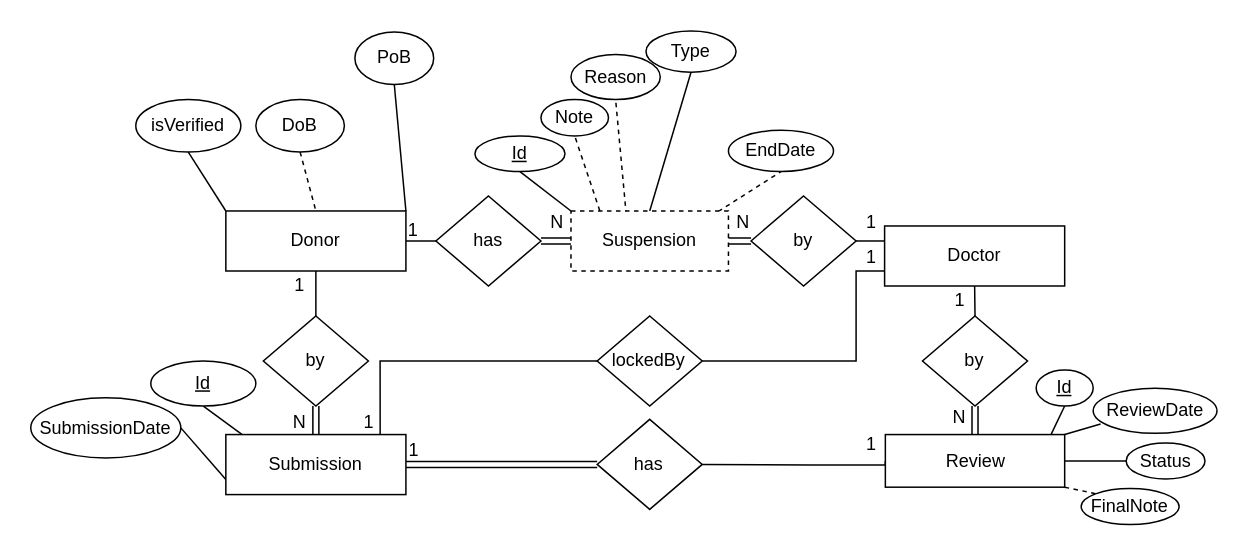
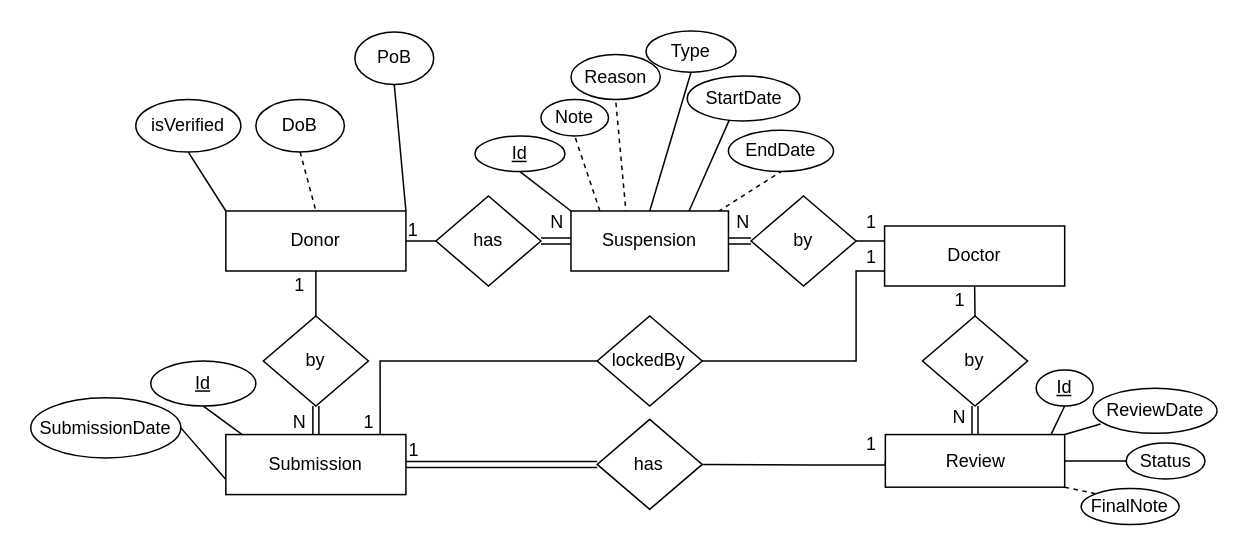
  <mxCell id="0" />
  <mxCell id="1" parent="0" />
  <mxCell id="2" style="rounded=0;orthogonalLoop=1;jettySize=auto;html=1;exitX=0.5;exitY=0;exitDx=0;exitDy=0;entryX=0.5;entryY=1;entryDx=0;entryDy=0;endArrow=none;endFill=0;shape=link;" parent="1" source="17" target="19" edge="1"><mxGeometry relative="1" as="geometry"><mxPoint x="-141.94" y="500.75" as="sourcePoint" /><mxPoint x="-141.94" y="290.75" as="targetPoint" /></mxGeometry></mxCell>
  <mxCell id="3" style="rounded=0;orthogonalLoop=1;jettySize=auto;html=1;exitX=0.925;exitY=-0.008;exitDx=0;exitDy=0;entryX=0.5;entryY=1;entryDx=0;entryDy=0;endArrow=none;endFill=0;exitPerimeter=0;" parent="1" source="17" target="15" edge="1"><mxGeometry relative="1" as="geometry"><mxPoint x="37" y="228.91" as="sourcePoint" /><mxPoint x="-23" y="178.91" as="targetPoint" /></mxGeometry></mxCell>
  <mxCell id="4" style="rounded=0;orthogonalLoop=1;jettySize=auto;html=1;exitX=1;exitY=0.5;exitDx=0;exitDy=0;entryX=0;entryY=0.5;entryDx=0;entryDy=0;endArrow=none;endFill=0;" parent="1" source="17" target="12" edge="1"><mxGeometry relative="1" as="geometry"><mxPoint x="37" y="258.91" as="sourcePoint" /></mxGeometry></mxCell>
  <mxCell id="5" style="rounded=0;orthogonalLoop=1;jettySize=auto;html=1;exitX=1;exitY=1;exitDx=0;exitDy=0;entryX=0;entryY=0;entryDx=0;entryDy=0;endArrow=none;endFill=0;dashed=1;" parent="1" source="17" target="13" edge="1"><mxGeometry relative="1" as="geometry"><mxPoint x="37" y="248.91" as="sourcePoint" /></mxGeometry></mxCell>
  <mxCell id="6" style="rounded=0;orthogonalLoop=1;jettySize=auto;html=1;exitX=1;exitY=0;exitDx=0;exitDy=0;entryX=0.06;entryY=0.794;entryDx=0;entryDy=0;endArrow=none;endFill=0;entryPerimeter=0;" parent="1" source="17" target="14" edge="1"><mxGeometry relative="1" as="geometry"><mxPoint x="37" y="238.91" as="sourcePoint" /></mxGeometry></mxCell>
  <mxCell id="7" style="edgeStyle=orthogonalEdgeStyle;rounded=0;orthogonalLoop=1;jettySize=auto;html=1;exitX=0.857;exitY=0.024;exitDx=0;exitDy=0;entryX=0;entryY=0.5;entryDx=0;entryDy=0;endArrow=none;endFill=0;exitPerimeter=0;" parent="1" source="56" target="52" edge="1"><mxGeometry relative="1" as="geometry"><mxPoint x="175" y="594" as="sourcePoint" /><Array as="points"><mxPoint x="253" y="240" /></Array></mxGeometry></mxCell>
  <mxCell id="8" style="edgeStyle=orthogonalEdgeStyle;rounded=0;orthogonalLoop=1;jettySize=auto;html=1;exitX=0.5;exitY=1;exitDx=0;exitDy=0;entryX=0.5;entryY=0;entryDx=0;entryDy=0;endArrow=none;endFill=0;shape=link;" parent="1" source="10" target="56" edge="1"><mxGeometry relative="1" as="geometry"><mxPoint x="335.06" y="430" as="sourcePoint" /><mxPoint x="145" y="594" as="targetPoint" /></mxGeometry></mxCell>
  <mxCell id="9" value="" style="edgeStyle=orthogonalEdgeStyle;rounded=0;orthogonalLoop=1;jettySize=auto;html=1;endArrow=none;endFill=0;" parent="1" source="10" target="24" edge="1"><mxGeometry relative="1" as="geometry" /></mxCell>
  <mxCell id="10" value="by" style="rhombus;whiteSpace=wrap;html=1;" parent="1" vertex="1"><mxGeometry x="175" y="210" width="70" height="60" as="geometry" /></mxCell>
  <mxCell id="11" value="N" style="text;html=1;align=center;verticalAlign=middle;whiteSpace=wrap;rounded=0;" parent="1" vertex="1"><mxGeometry x="634" y="273.07" width="10" height="10.17" as="geometry" /></mxCell>
  <mxCell id="12" value="Status" style="ellipse;whiteSpace=wrap;html=1;" parent="1" vertex="1"><mxGeometry x="750" y="294.54" width="52.5" height="24" as="geometry" /></mxCell>
  <mxCell id="13" value="FinalNote" style="ellipse;whiteSpace=wrap;html=1;" parent="1" vertex="1"><mxGeometry x="720" y="325" width="65.25" height="24" as="geometry" /></mxCell>
  <mxCell id="14" value="ReviewDate" style="ellipse;whiteSpace=wrap;html=1;" parent="1" vertex="1"><mxGeometry x="728" y="258.18" width="82.5" height="30" as="geometry" /></mxCell>
  <mxCell id="15" value="Id" style="ellipse;whiteSpace=wrap;html=1;align=center;fontStyle=4" parent="1" vertex="1"><mxGeometry x="690" y="246" width="38" height="24" as="geometry" /></mxCell>
  <mxCell id="16" style="edgeStyle=orthogonalEdgeStyle;rounded=0;orthogonalLoop=1;jettySize=auto;html=1;exitX=0;exitY=0.5;exitDx=0;exitDy=0;entryX=1;entryY=0.5;entryDx=0;entryDy=0;endArrow=none;endFill=0;" parent="1" source="17" target="26" edge="1"><mxGeometry relative="1" as="geometry"><Array as="points"><mxPoint x="540" y="309.34" /><mxPoint x="540" y="309.34" /></Array></mxGeometry></mxCell>
  <mxCell id="17" value="Review" style="rounded=0;whiteSpace=wrap;html=1;" parent="1" vertex="1"><mxGeometry x="589.5" y="289" width="119.5" height="35.07" as="geometry" /></mxCell>
  <mxCell id="18" style="edgeStyle=orthogonalEdgeStyle;rounded=0;orthogonalLoop=1;jettySize=auto;html=1;exitX=0.5;exitY=0;exitDx=0;exitDy=0;entryX=0.5;entryY=1;entryDx=0;entryDy=0;endArrow=none;endFill=0;" parent="1" source="19" target="21" edge="1"><mxGeometry relative="1" as="geometry" /></mxCell>
  <mxCell id="19" value="by" style="rhombus;whiteSpace=wrap;html=1;" parent="1" vertex="1"><mxGeometry x="614.25" y="210" width="70" height="60" as="geometry" /></mxCell>
  <mxCell id="20" value="isVerified" style="ellipse;whiteSpace=wrap;html=1;" parent="1" vertex="1"><mxGeometry x="90" y="65.75" width="70" height="35" as="geometry" /></mxCell>
  <mxCell id="21" value="Doctor" style="rounded=0;whiteSpace=wrap;html=1;" parent="1" vertex="1"><mxGeometry x="589" y="150" width="120" height="40" as="geometry" /></mxCell>
  <mxCell id="22" style="rounded=0;orthogonalLoop=1;jettySize=auto;html=1;exitX=0;exitY=0;exitDx=0;exitDy=0;entryX=0.5;entryY=1;entryDx=0;entryDy=0;endArrow=none;endFill=0;" parent="1" source="24" target="20" edge="1"><mxGeometry relative="1" as="geometry" /></mxCell>
  <mxCell id="23" style="edgeStyle=orthogonalEdgeStyle;rounded=0;orthogonalLoop=1;jettySize=auto;html=1;exitX=1;exitY=0.5;exitDx=0;exitDy=0;entryX=0;entryY=0.5;entryDx=0;entryDy=0;endArrow=none;endFill=0;" parent="1" source="24" target="28" edge="1"><mxGeometry relative="1" as="geometry"><Array as="points"><mxPoint x="228" y="160" /></Array></mxGeometry></mxCell>
  <mxCell id="24" value="Donor" style="rounded=0;whiteSpace=wrap;html=1;" parent="1" vertex="1"><mxGeometry x="150" y="140" width="120" height="40" as="geometry" /></mxCell>
  <mxCell id="25" value="1" style="text;html=1;align=center;verticalAlign=middle;whiteSpace=wrap;rounded=0;" parent="1" vertex="1"><mxGeometry x="635" y="190" width="9" height="20" as="geometry" /></mxCell>
  <mxCell id="26" value="has" style="rhombus;whiteSpace=wrap;html=1;" parent="1" vertex="1"><mxGeometry x="397.47" y="278.87" width="70" height="60" as="geometry" /></mxCell>
  <mxCell id="27" value="1" style="text;html=1;align=center;verticalAlign=middle;whiteSpace=wrap;rounded=0;" parent="1" vertex="1"><mxGeometry x="576" y="291.34" width="9" height="10" as="geometry" /></mxCell>
  <mxCell id="28" value="has" style="rhombus;whiteSpace=wrap;html=1;" parent="1" vertex="1"><mxGeometry x="290" y="130" width="70" height="60" as="geometry" /></mxCell>
  <mxCell id="29" style="rounded=0;orthogonalLoop=1;jettySize=auto;html=1;exitX=0.183;exitY=-0.005;exitDx=0;exitDy=0;entryX=0.5;entryY=1;entryDx=0;entryDy=0;endArrow=none;endFill=0;exitPerimeter=0;dashed=1;" parent="1" source="35" target="40" edge="1"><mxGeometry relative="1" as="geometry" /></mxCell>
  <mxCell id="30" style="rounded=0;orthogonalLoop=1;jettySize=auto;html=1;exitX=0.5;exitY=0;exitDx=0;exitDy=0;entryX=0.5;entryY=1;entryDx=0;entryDy=0;endArrow=none;endFill=0;" parent="1" source="35" target="36" edge="1"><mxGeometry relative="1" as="geometry" /></mxCell>
+ <mxCell id="31" style="rounded=0;orthogonalLoop=1;jettySize=auto;html=1;exitX=0.75;exitY=0;exitDx=0;exitDy=0;entryX=0.378;entryY=0.954;entryDx=0;entryDy=0;endArrow=none;endFill=0;entryPerimeter=0;" parent="1" source="35" target="37" edge="1"><mxGeometry relative="1" as="geometry" /></mxCell>
  <mxCell id="32" style="rounded=0;orthogonalLoop=1;jettySize=auto;html=1;exitX=0.935;exitY=0.009;exitDx=0;exitDy=0;entryX=0.5;entryY=1;entryDx=0;entryDy=0;endArrow=none;endFill=0;dashed=1;exitPerimeter=0;" parent="1" source="35" target="38" edge="1"><mxGeometry relative="1" as="geometry" /></mxCell>
  <mxCell id="33" style="rounded=0;orthogonalLoop=1;jettySize=auto;html=1;exitX=0.351;exitY=0.064;exitDx=0;exitDy=0;entryX=0.5;entryY=1;entryDx=0;entryDy=0;endArrow=none;endFill=0;exitPerimeter=0;dashed=1;" parent="1" source="35" target="39" edge="1"><mxGeometry relative="1" as="geometry" /></mxCell>
  <mxCell id="34" value="" style="edgeStyle=orthogonalEdgeStyle;rounded=0;orthogonalLoop=1;jettySize=auto;html=1;endArrow=none;endFill=0;shape=link;" parent="1" source="35" target="28" edge="1"><mxGeometry relative="1" as="geometry" /></mxCell>
- <mxCell id="35" value="&lt;div&gt;&lt;span style=&quot;background-color: initial;&quot;&gt;Suspension&lt;/span&gt;&lt;br&gt;&lt;/div&gt;" style="rounded=0;whiteSpace=wrap;html=1;dashed=1;" parent="1" vertex="1"><mxGeometry x="380" y="140" width="104.94" height="40" as="geometry" /></mxCell>
+ <mxCell id="35" value="&lt;div&gt;&lt;span style=&quot;background-color: initial;&quot;&gt;Suspension&lt;/span&gt;&lt;br&gt;&lt;/div&gt;" style="rounded=0;whiteSpace=wrap;html=1;" parent="1" vertex="1"><mxGeometry x="380" y="140" width="104.94" height="40" as="geometry" /></mxCell>
  <mxCell id="36" value="Type" style="ellipse;whiteSpace=wrap;html=1;" parent="1" vertex="1"><mxGeometry x="430" y="20" width="60" height="27.5" as="geometry" /></mxCell>
+ <mxCell id="37" value="StartDate" style="ellipse;whiteSpace=wrap;html=1;" parent="1" vertex="1"><mxGeometry x="457.5" y="50" width="75" height="30" as="geometry" /></mxCell>
  <mxCell id="38" value="EndDate" style="ellipse;whiteSpace=wrap;html=1;" parent="1" vertex="1"><mxGeometry x="484.94" y="86.25" width="70" height="27.5" as="geometry" /></mxCell>
  <mxCell id="39" value="Reason" style="ellipse;whiteSpace=wrap;html=1;" parent="1" vertex="1"><mxGeometry x="380" y="35.75" width="59.5" height="30" as="geometry" /></mxCell>
  <mxCell id="40" value="Note" style="ellipse;whiteSpace=wrap;html=1;" parent="1" vertex="1"><mxGeometry x="360" y="65.75" width="45" height="24.25" as="geometry" /></mxCell>
  <mxCell id="41" style="rounded=0;orthogonalLoop=1;jettySize=auto;html=1;exitX=0.5;exitY=1;exitDx=0;exitDy=0;entryX=0;entryY=0;entryDx=0;entryDy=0;endArrow=none;endFill=0;" parent="1" source="42" target="35" edge="1"><mxGeometry relative="1" as="geometry" /></mxCell>
  <mxCell id="42" value="&lt;u&gt;Id&lt;/u&gt;" style="ellipse;whiteSpace=wrap;html=1;" parent="1" vertex="1"><mxGeometry x="316" y="90" width="60" height="23.75" as="geometry" /></mxCell>
  <mxCell id="43" style="edgeStyle=orthogonalEdgeStyle;rounded=0;orthogonalLoop=1;jettySize=auto;html=1;exitX=0;exitY=0.5;exitDx=0;exitDy=0;entryX=1;entryY=0.5;entryDx=0;entryDy=0;endArrow=none;endFill=0;shape=link;" parent="1" source="45" target="35" edge="1"><mxGeometry relative="1" as="geometry" /></mxCell>
  <mxCell id="44" style="edgeStyle=orthogonalEdgeStyle;rounded=0;orthogonalLoop=1;jettySize=auto;html=1;exitX=1;exitY=0.5;exitDx=0;exitDy=0;entryX=0;entryY=0.25;entryDx=0;entryDy=0;endArrow=none;endFill=0;" parent="1" source="45" target="21" edge="1"><mxGeometry relative="1" as="geometry" /></mxCell>
  <mxCell id="45" value="by" style="rhombus;whiteSpace=wrap;html=1;" parent="1" vertex="1"><mxGeometry x="500" y="130" width="70" height="60" as="geometry" /></mxCell>
  <mxCell id="46" value="1" style="text;html=1;align=center;verticalAlign=middle;whiteSpace=wrap;rounded=0;" parent="1" vertex="1"><mxGeometry x="576" y="138.43" width="9" height="20" as="geometry" /></mxCell>
  <mxCell id="47" value="N" style="text;html=1;align=center;verticalAlign=middle;whiteSpace=wrap;rounded=0;" parent="1" vertex="1"><mxGeometry x="490" y="143.34" width="10" height="10.17" as="geometry" /></mxCell>
  <mxCell id="48" value="N" style="text;html=1;align=center;verticalAlign=middle;whiteSpace=wrap;rounded=0;" parent="1" vertex="1"><mxGeometry x="366" y="143.34" width="10" height="10.17" as="geometry" /></mxCell>
  <mxCell id="49" value="1" style="text;html=1;align=center;verticalAlign=middle;whiteSpace=wrap;rounded=0;" parent="1" vertex="1"><mxGeometry x="270" y="148.26" width="10" height="10.17" as="geometry" /></mxCell>
  <mxCell id="50" value="1" style="text;html=1;align=center;verticalAlign=middle;whiteSpace=wrap;rounded=0;" parent="1" vertex="1"><mxGeometry x="195" y="185" width="9" height="10" as="geometry" /></mxCell>
  <mxCell id="51" style="edgeStyle=orthogonalEdgeStyle;rounded=0;orthogonalLoop=1;jettySize=auto;html=1;exitX=1;exitY=0.5;exitDx=0;exitDy=0;entryX=0;entryY=0.75;entryDx=0;entryDy=0;endArrow=none;endFill=0;" parent="1" source="52" target="21" edge="1"><mxGeometry relative="1" as="geometry"><Array as="points"><mxPoint x="570" y="240" /><mxPoint x="570" y="180" /></Array></mxGeometry></mxCell>
  <mxCell id="52" value="lockedBy" style="rhombus;whiteSpace=wrap;html=1;" parent="1" vertex="1"><mxGeometry x="397.47" y="210" width="70" height="60" as="geometry" /></mxCell>
  <mxCell id="53" value="1" style="text;html=1;align=center;verticalAlign=middle;whiteSpace=wrap;rounded=0;" parent="1" vertex="1"><mxGeometry x="576" y="165.17" width="9" height="11.66" as="geometry" /></mxCell>
  <mxCell id="54" style="rounded=0;orthogonalLoop=1;jettySize=auto;html=1;exitX=0;exitY=0.75;exitDx=0;exitDy=0;entryX=1;entryY=0.5;entryDx=0;entryDy=0;endArrow=none;endFill=0;" parent="1" source="56" target="57" edge="1"><mxGeometry relative="1" as="geometry" /></mxCell>
  <mxCell id="55" style="rounded=0;orthogonalLoop=1;jettySize=auto;html=1;exitX=0.089;exitY=-0.002;exitDx=0;exitDy=0;entryX=0.5;entryY=1;entryDx=0;entryDy=0;endArrow=none;endFill=0;exitPerimeter=0;" parent="1" source="56" target="58" edge="1"><mxGeometry relative="1" as="geometry" /></mxCell>
  <mxCell id="56" value="Submission" style="rounded=0;whiteSpace=wrap;html=1;" parent="1" vertex="1"><mxGeometry x="150" y="289" width="120" height="40" as="geometry" /></mxCell>
  <mxCell id="57" value="SubmissionDate" style="ellipse;whiteSpace=wrap;html=1;" parent="1" vertex="1"><mxGeometry x="20" y="264.54" width="100" height="40" as="geometry" /></mxCell>
  <mxCell id="58" value="&lt;u&gt;Id&lt;/u&gt;" style="ellipse;whiteSpace=wrap;html=1;" parent="1" vertex="1"><mxGeometry x="100" y="240" width="70" height="30" as="geometry" /></mxCell>
  <mxCell id="59" style="edgeStyle=orthogonalEdgeStyle;rounded=0;orthogonalLoop=1;jettySize=auto;html=1;exitX=0;exitY=0.5;exitDx=0;exitDy=0;entryX=1;entryY=0.5;entryDx=0;entryDy=0;endArrow=none;endFill=0;shape=link;" parent="1" source="26" target="56" edge="1"><mxGeometry relative="1" as="geometry"><mxPoint x="251" y="571" as="sourcePoint" /><mxPoint x="374.06" y="850.75" as="targetPoint" /></mxGeometry></mxCell>
  <mxCell id="60" value="1" style="text;html=1;align=center;verticalAlign=middle;whiteSpace=wrap;rounded=0;" parent="1" vertex="1"><mxGeometry x="271" y="294.54" width="9" height="10" as="geometry" /></mxCell>
  <mxCell id="61" value="N" style="text;html=1;align=center;verticalAlign=middle;whiteSpace=wrap;rounded=0;" parent="1" vertex="1"><mxGeometry x="195" y="276.18" width="9" height="10" as="geometry" /></mxCell>
  <mxCell id="62" value="1" style="text;html=1;align=center;verticalAlign=middle;whiteSpace=wrap;rounded=0;" parent="1" vertex="1"><mxGeometry x="241" y="276.18" width="9" height="10" as="geometry" /></mxCell>
  <mxCell id="63" style="rounded=0;orthogonalLoop=1;jettySize=auto;html=1;exitX=0.5;exitY=1;exitDx=0;exitDy=0;entryX=0.5;entryY=0;entryDx=0;entryDy=0;endArrow=none;endFill=0;dashed=1;" edge="1" parent="1" source="64" target="24"><mxGeometry relative="1" as="geometry" /></mxCell>
  <mxCell id="64" value="DoB" style="ellipse;whiteSpace=wrap;html=1;" vertex="1" parent="1"><mxGeometry x="170" y="65.75" width="59" height="35" as="geometry" /></mxCell>
  <mxCell id="65" style="rounded=0;orthogonalLoop=1;jettySize=auto;html=1;exitX=0.5;exitY=1;exitDx=0;exitDy=0;entryX=1;entryY=0;entryDx=0;entryDy=0;endArrow=none;endFill=0;" edge="1" parent="1" source="66" target="24"><mxGeometry relative="1" as="geometry" /></mxCell>
  <mxCell id="66" value="PoB" style="ellipse;whiteSpace=wrap;html=1;" vertex="1" parent="1"><mxGeometry x="236" y="20.75" width="52.5" height="35" as="geometry" /></mxCell>
